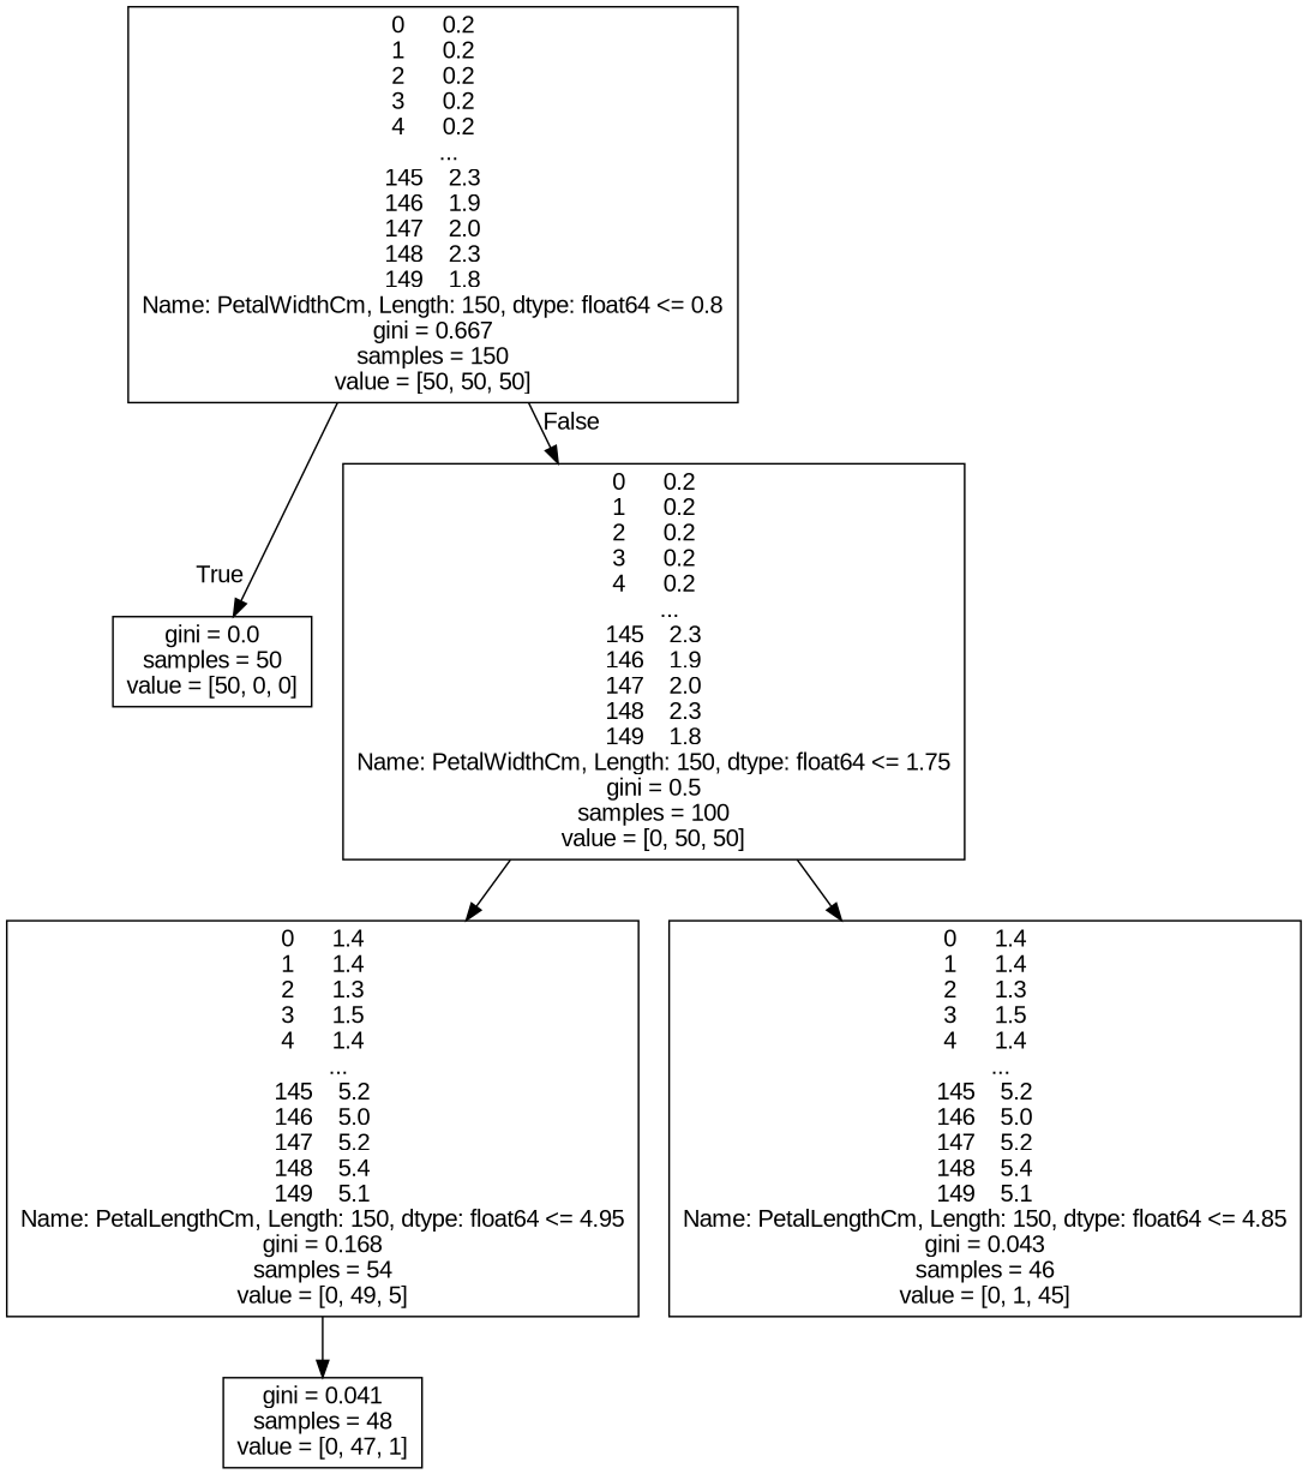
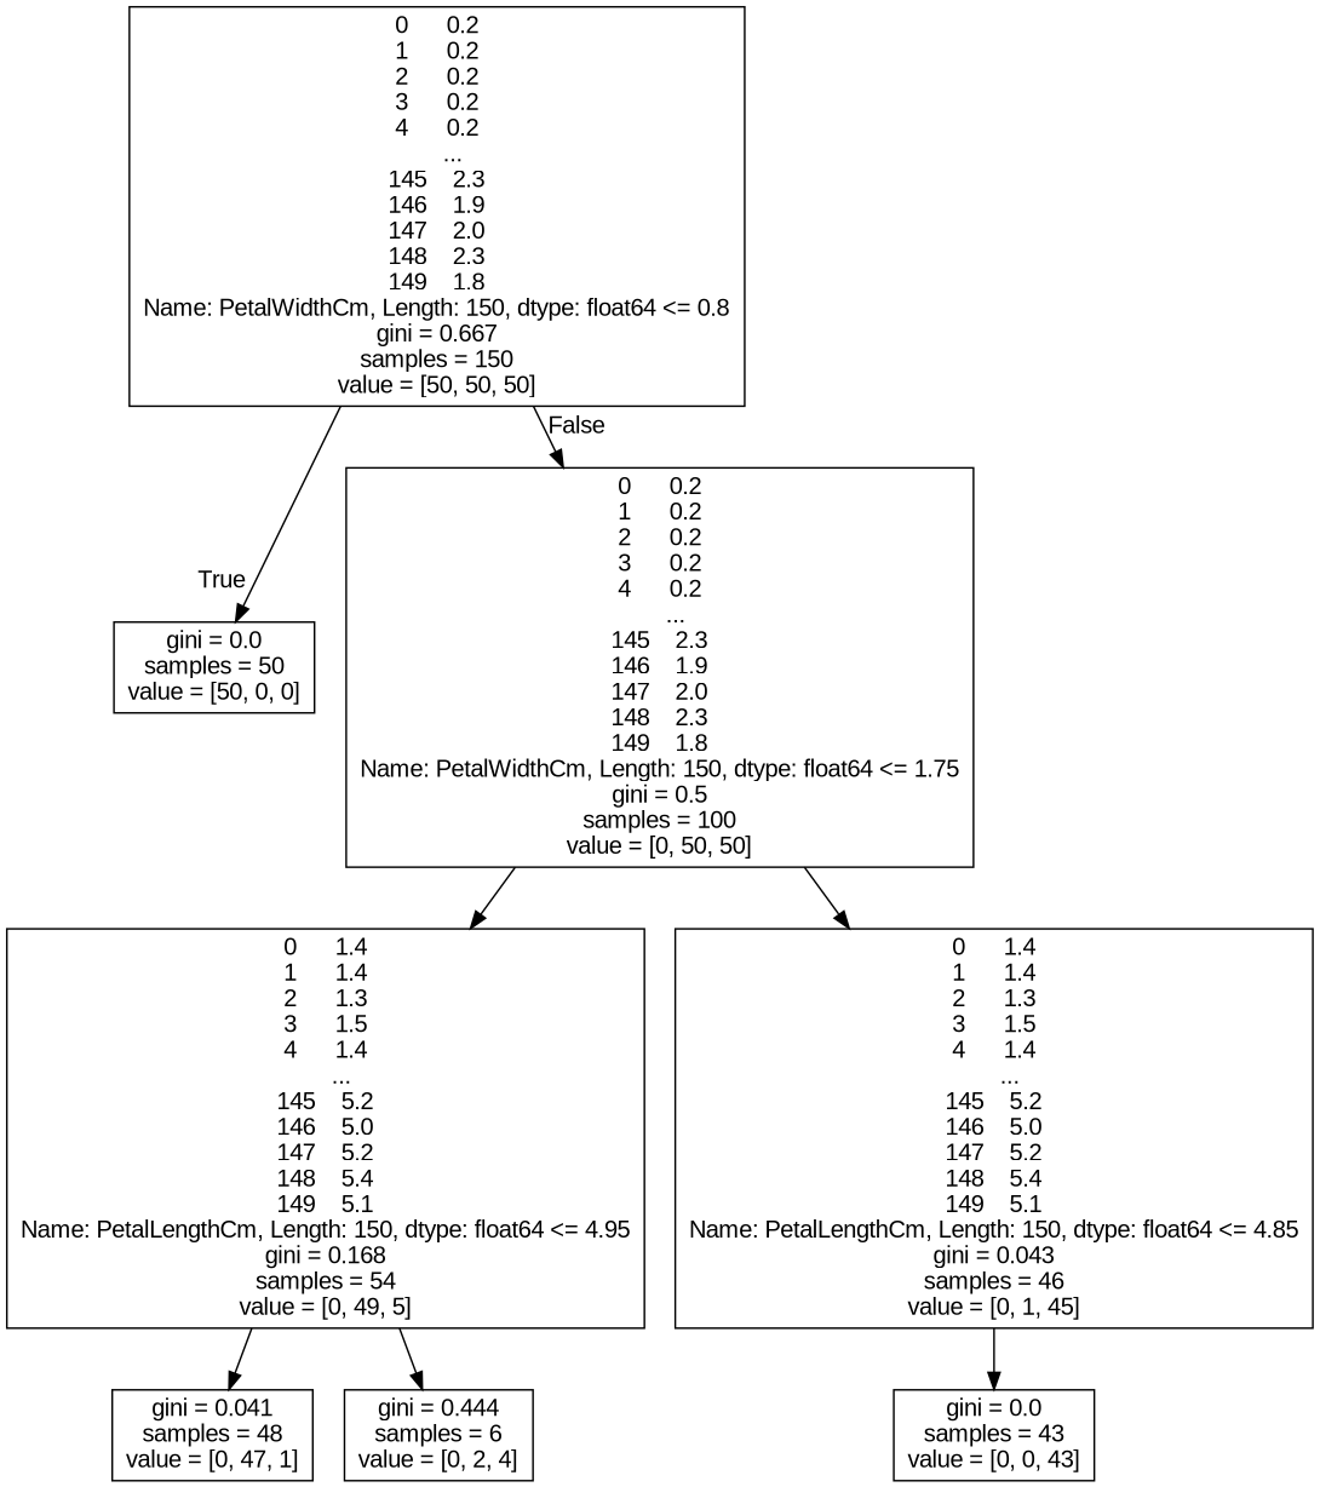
  digraph {
    fontname="Liberation Sans"
    node [fontname="Liberation Sans" shape=box]
    edge [fontname="Liberation Sans"]
    n1 [label="0      0.2\n1      0.2\n2      0.2\n3      0.2\n4      0.2\n      ... \n145    2.3\n146    1.9\n147    2.0\n148    2.3\n149    1.8\nName: PetalWidthCm, Length: 150, dtype: float64 <= 0.8\ngini = 0.667\nsamples = 150\nvalue = [50, 50, 50]"]
    n2 [label="gini = 0.0\nsamples = 50\nvalue = [50, 0, 0]"]
    n3 [label="0      0.2\n1      0.2\n2      0.2\n3      0.2\n4      0.2\n      ... \n145    2.3\n146    1.9\n147    2.0\n148    2.3\n149    1.8\nName: PetalWidthCm, Length: 150, dtype: float64 <= 1.75\ngini = 0.5\nsamples = 100\nvalue = [0, 50, 50]"]
    n4 [label="0      1.4\n1      1.4\n2      1.3\n3      1.5\n4      1.4\n      ... \n145    5.2\n146    5.0\n147    5.2\n148    5.4\n149    5.1\nName: PetalLengthCm, Length: 150, dtype: float64 <= 4.95\ngini = 0.168\nsamples = 54\nvalue = [0, 49, 5]"]
    n5 [label="0      1.4\n1      1.4\n2      1.3\n3      1.5\n4      1.4\n      ... \n145    5.2\n146    5.0\n147    5.2\n148    5.4\n149    5.1\nName: PetalLengthCm, Length: 150, dtype: float64 <= 4.85\ngini = 0.043\nsamples = 46\nvalue = [0, 1, 45]"]
    n6 [label="gini = 0.041\nsamples = 48\nvalue = [0, 47, 1]"]
+   n7 [label="gini = 0.444\nsamples = 6\nvalue = [0, 2, 4]"]
+   n8 [label="gini = 0.0\nsamples = 43\nvalue = [0, 0, 43]"]
    n1 -> n2 [headlabel=True labelangle=45 labeldistance=2.5]
    n1 -> n3 [headlabel=False labelangle=-45 labeldistance=2.5]
    n3 -> n4
    n3 -> n5
    n4 -> n6
+   n4 -> n7
+   n5 -> n8
  }
